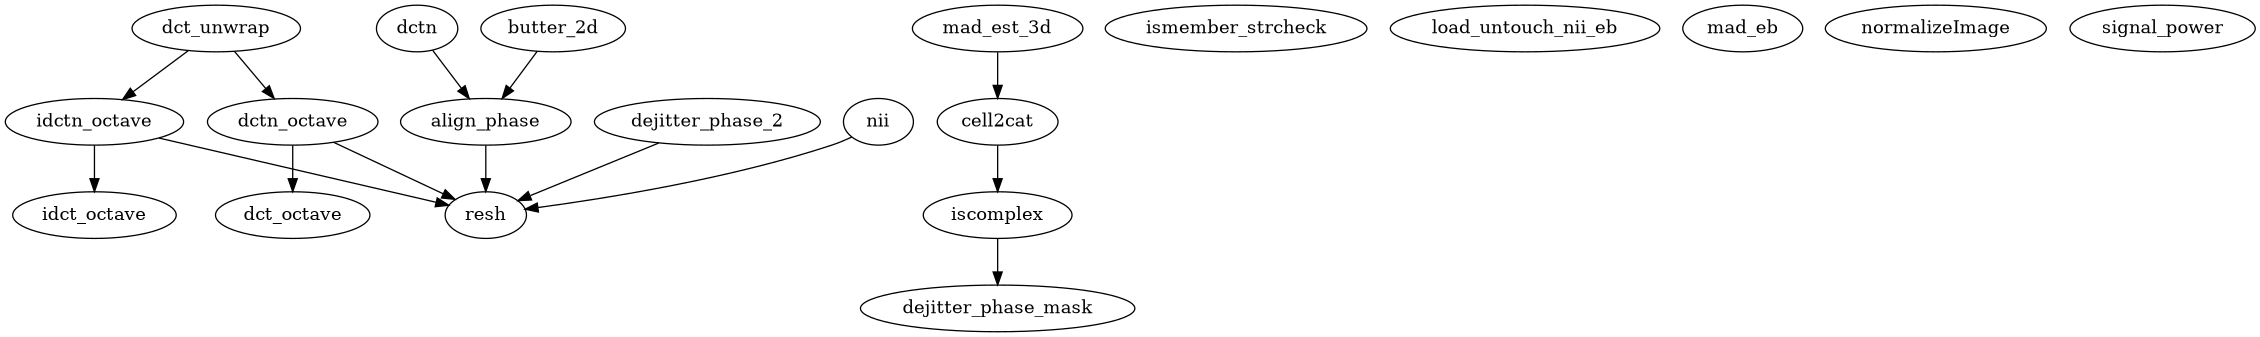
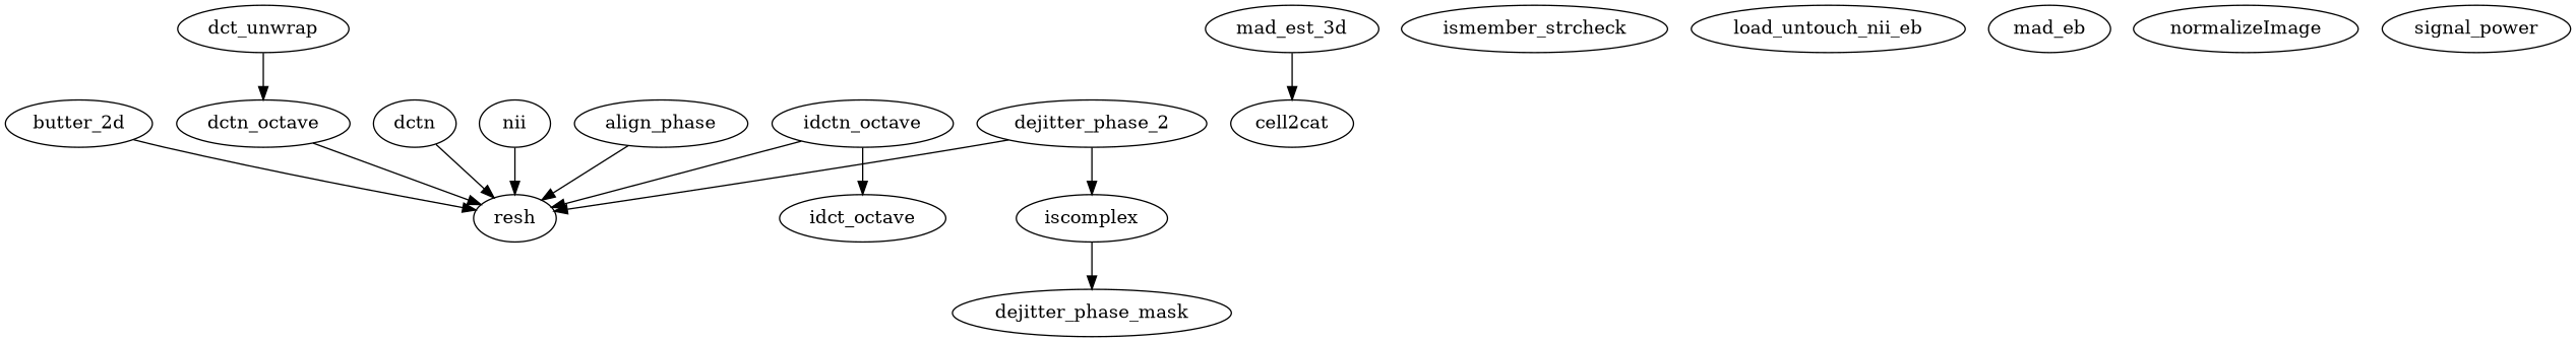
  digraph {
    align_phase
    resh
    butter_2d
    dct_unwrap
    dctn_octave
    idctn_octave
-   dct_octave
    idct_octave
    dctn
    dejitter_phase_2
    iscomplex
    dejitter_phase_mask
    n13 [label=nii]
    mad_est_3d
    cell2cat
    ismember_strcheck
    load_untouch_nii_eb
    mad_eb
    normalizeImage
    signal_power
    align_phase -> resh
-   butter_2d -> align_phase
+   butter_2d -> resh
    dct_unwrap -> dctn_octave
-   dct_unwrap -> idctn_octave
    dctn_octave -> resh
-   dctn_octave -> dct_octave
    idctn_octave -> resh
    idctn_octave -> idct_octave
-   dctn -> align_phase
+   dctn -> resh
    dejitter_phase_2 -> resh
-   cell2cat -> iscomplex
+   dejitter_phase_2 -> iscomplex
    iscomplex -> dejitter_phase_mask
    n13 -> resh
    mad_est_3d -> cell2cat
  }
